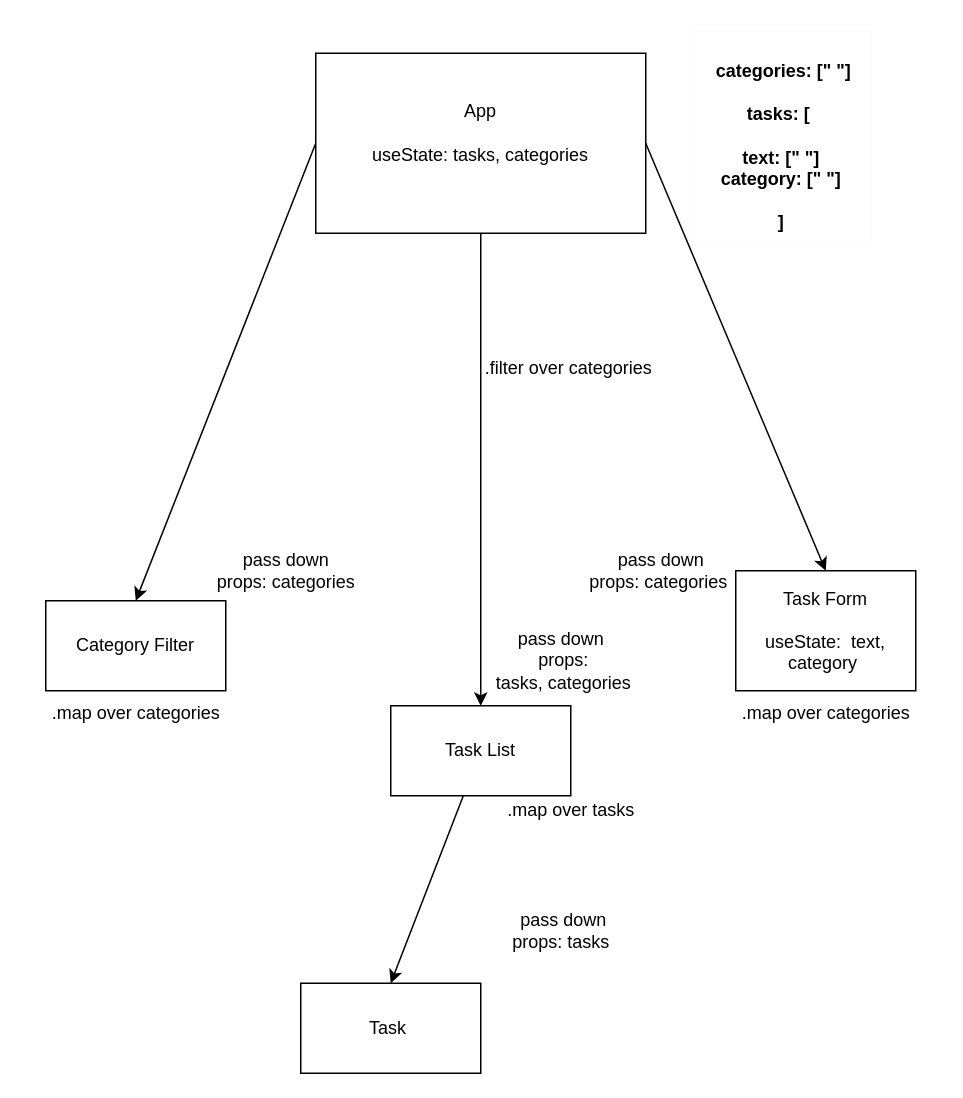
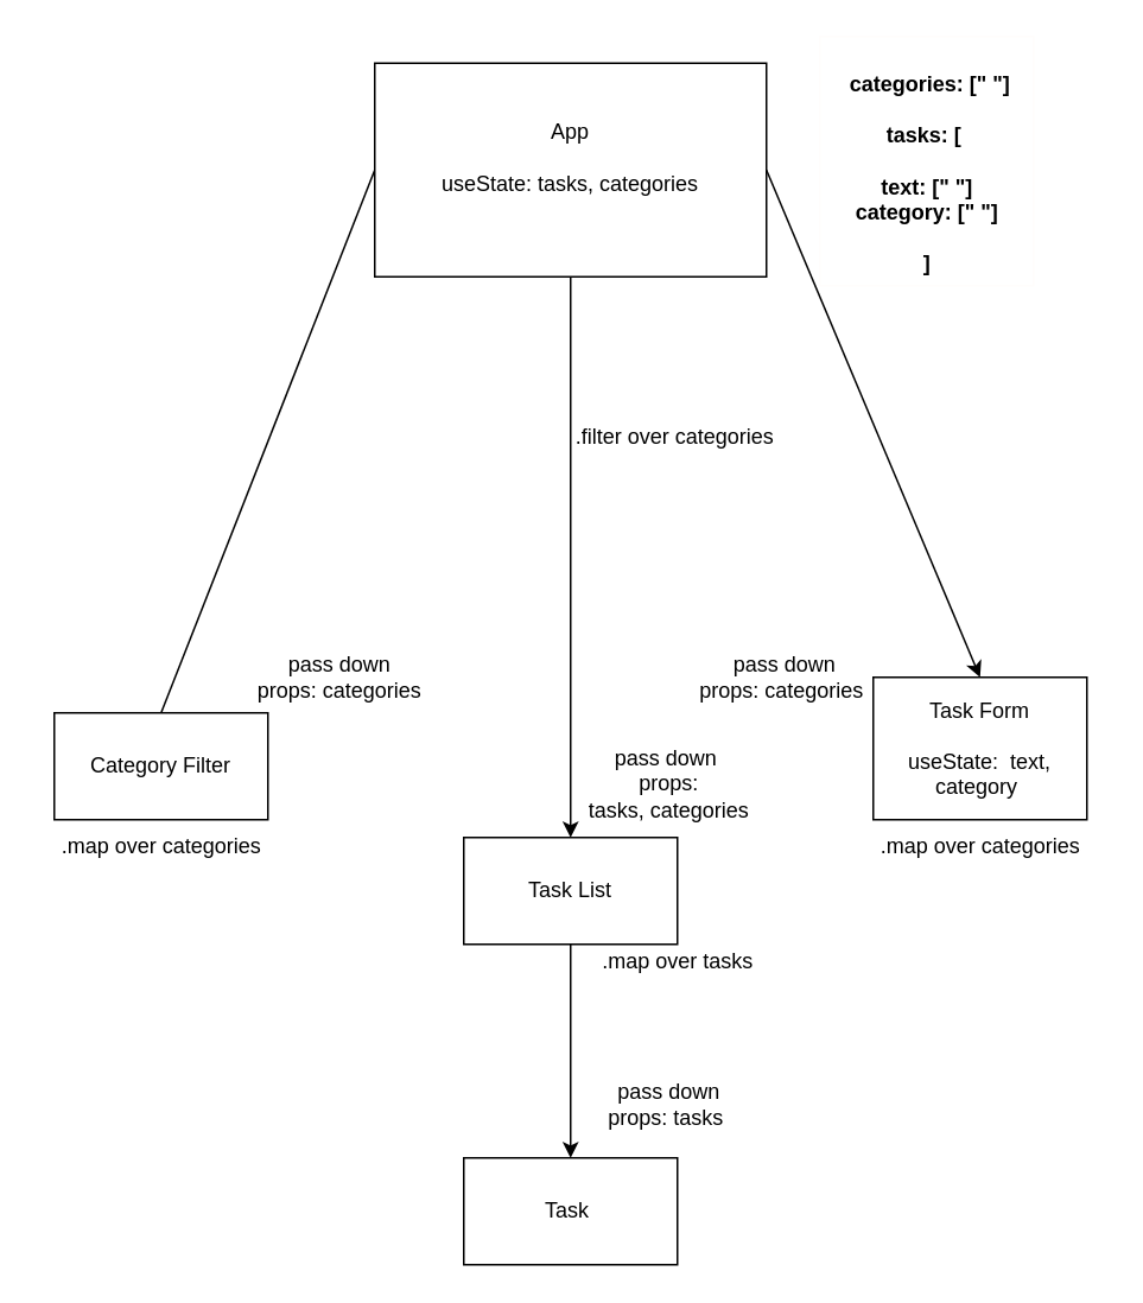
  <mxCell id="0" />
  <mxCell id="1" parent="0" />
  <mxCell id="2" value="" style="edgeStyle=none;html=1;" parent="1" source="5" target="7" edge="1"><mxGeometry relative="1" as="geometry" /></mxCell>
- <mxCell id="3" style="edgeStyle=none;html=1;exitX=0;exitY=0.5;exitDx=0;exitDy=0;entryX=0.5;entryY=0;entryDx=0;entryDy=0;" parent="1" source="5" target="10" edge="1"><mxGeometry relative="1" as="geometry" /></mxCell>
+ <mxCell id="3" style="edgeStyle=none;html=1;exitX=0;exitY=0.5;exitDx=0;exitDy=0;entryX=0.5;entryY=0;entryDx=0;entryDy=0;endArrow=none;" parent="1" source="5" target="10" edge="1"><mxGeometry relative="1" as="geometry" /></mxCell>
  <mxCell id="4" style="edgeStyle=none;html=1;exitX=1;exitY=0.5;exitDx=0;exitDy=0;entryX=0.5;entryY=0;entryDx=0;entryDy=0;" parent="1" source="5" target="9" edge="1"><mxGeometry relative="1" as="geometry" /></mxCell>
  <mxCell id="5" value="App&lt;br&gt;&lt;br&gt;useState: tasks, categories&lt;br&gt;&lt;br&gt;" style="whiteSpace=wrap;html=1;" parent="1" vertex="1"><mxGeometry x="210" y="35" width="220" height="120" as="geometry" /></mxCell>
  <mxCell id="6" value="" style="edgeStyle=none;html=1;entryX=0.5;entryY=0;entryDx=0;entryDy=0;" edge="1" parent="1" source="7" target="8"><mxGeometry relative="1" as="geometry"><mxPoint x="320" y="610" as="targetPoint" /></mxGeometry></mxCell>
  <mxCell id="7" value="Task List&lt;br&gt;" style="whiteSpace=wrap;html=1;" parent="1" vertex="1"><mxGeometry x="260" y="470" width="120" height="60" as="geometry" /></mxCell>
- <mxCell id="8" value="Task&amp;nbsp;" style="whiteSpace=wrap;html=1;" parent="1" vertex="1"><mxGeometry x="200" y="655" width="120" height="60" as="geometry" /></mxCell>
+ <mxCell id="8" value="Task&amp;nbsp;" style="whiteSpace=wrap;html=1;" parent="1" vertex="1"><mxGeometry x="260" y="650" width="120" height="60" as="geometry" /></mxCell>
  <mxCell id="9" value="Task Form&lt;br&gt;&lt;br&gt;useState:&amp;nbsp; text, category&amp;nbsp;" style="whiteSpace=wrap;html=1;" parent="1" vertex="1"><mxGeometry x="490" y="380" width="120" height="80" as="geometry" /></mxCell>
  <mxCell id="10" value="Category Filter" style="whiteSpace=wrap;html=1;" parent="1" vertex="1"><mxGeometry x="30" y="400" width="120" height="60" as="geometry" /></mxCell>
  <mxCell id="11" value="pass down &lt;br&gt;props: categories&amp;nbsp;" style="text;html=1;align=center;verticalAlign=middle;resizable=0;points=[];autosize=1;strokeColor=none;fillColor=none;" vertex="1" parent="1"><mxGeometry x="380" y="360" width="120" height="40" as="geometry" /></mxCell>
  <mxCell id="12" value="pass down&amp;nbsp;&lt;br&gt;props: &lt;br&gt;tasks, categories" style="text;html=1;align=center;verticalAlign=middle;resizable=0;points=[];autosize=1;strokeColor=none;fillColor=none;" vertex="1" parent="1"><mxGeometry x="320" y="410" width="110" height="60" as="geometry" /></mxCell>
  <mxCell id="13" value="pass down &lt;br&gt;props: categories" style="text;html=1;align=center;verticalAlign=middle;resizable=0;points=[];autosize=1;strokeColor=none;fillColor=none;" vertex="1" parent="1"><mxGeometry x="130" y="360" width="120" height="40" as="geometry" /></mxCell>
  <mxCell id="14" value="&lt;b&gt;&lt;br&gt;&amp;nbsp;categories: [&quot; &quot;]&lt;br&gt;&lt;br&gt;tasks: [&amp;nbsp;&lt;br&gt;&lt;br&gt;text: [&quot; &quot;]&lt;br&gt;category: [&quot; &quot;]&lt;br&gt;&lt;br&gt;]&lt;/b&gt;" style="text;html=1;align=center;verticalAlign=middle;resizable=0;points=[];autosize=1;strokeColor=#FFFDFC;fillColor=none;" vertex="1" parent="1"><mxGeometry x="460" y="20" width="120" height="140" as="geometry" /></mxCell>
  <mxCell id="15" value=".map over categories&lt;br&gt;" style="text;html=1;align=center;verticalAlign=middle;resizable=0;points=[];autosize=1;strokeColor=none;fillColor=none;" vertex="1" parent="1"><mxGeometry x="480" y="460" width="140" height="30" as="geometry" /></mxCell>
  <mxCell id="16" value=".map over tasks" style="text;html=1;align=center;verticalAlign=middle;resizable=0;points=[];autosize=1;strokeColor=none;fillColor=none;" vertex="1" parent="1"><mxGeometry x="325" y="525" width="110" height="30" as="geometry" /></mxCell>
  <mxCell id="17" value="pass down &lt;br&gt;props: tasks&amp;nbsp;" style="text;html=1;align=center;verticalAlign=middle;resizable=0;points=[];autosize=1;strokeColor=none;fillColor=none;" vertex="1" parent="1"><mxGeometry x="330" y="600" width="90" height="40" as="geometry" /></mxCell>
  <mxCell id="18" value=".map over categories" style="text;html=1;align=center;verticalAlign=middle;resizable=0;points=[];autosize=1;strokeColor=none;fillColor=none;" vertex="1" parent="1"><mxGeometry x="20" y="460" width="140" height="30" as="geometry" /></mxCell>
  <mxCell id="19" value="&lt;div style=&quot;color: rgb(59, 59, 59); background-color: rgb(255, 255, 255); font-family: Menlo, Monaco, &amp;quot;Courier New&amp;quot;, monospace; line-height: 18px;&quot;&gt;&lt;br&gt;&lt;/div&gt;" style="text;html=1;align=center;verticalAlign=middle;resizable=0;points=[];autosize=1;strokeColor=none;fillColor=none;" vertex="1" parent="1"><mxGeometry x="120" y="85" width="20" height="30" as="geometry" /></mxCell>
  <mxCell id="20" value=".filter over categories&amp;nbsp;" style="text;html=1;align=center;verticalAlign=middle;resizable=0;points=[];autosize=1;strokeColor=none;fillColor=none;" vertex="1" parent="1"><mxGeometry x="310" y="230" width="140" height="30" as="geometry" /></mxCell>
